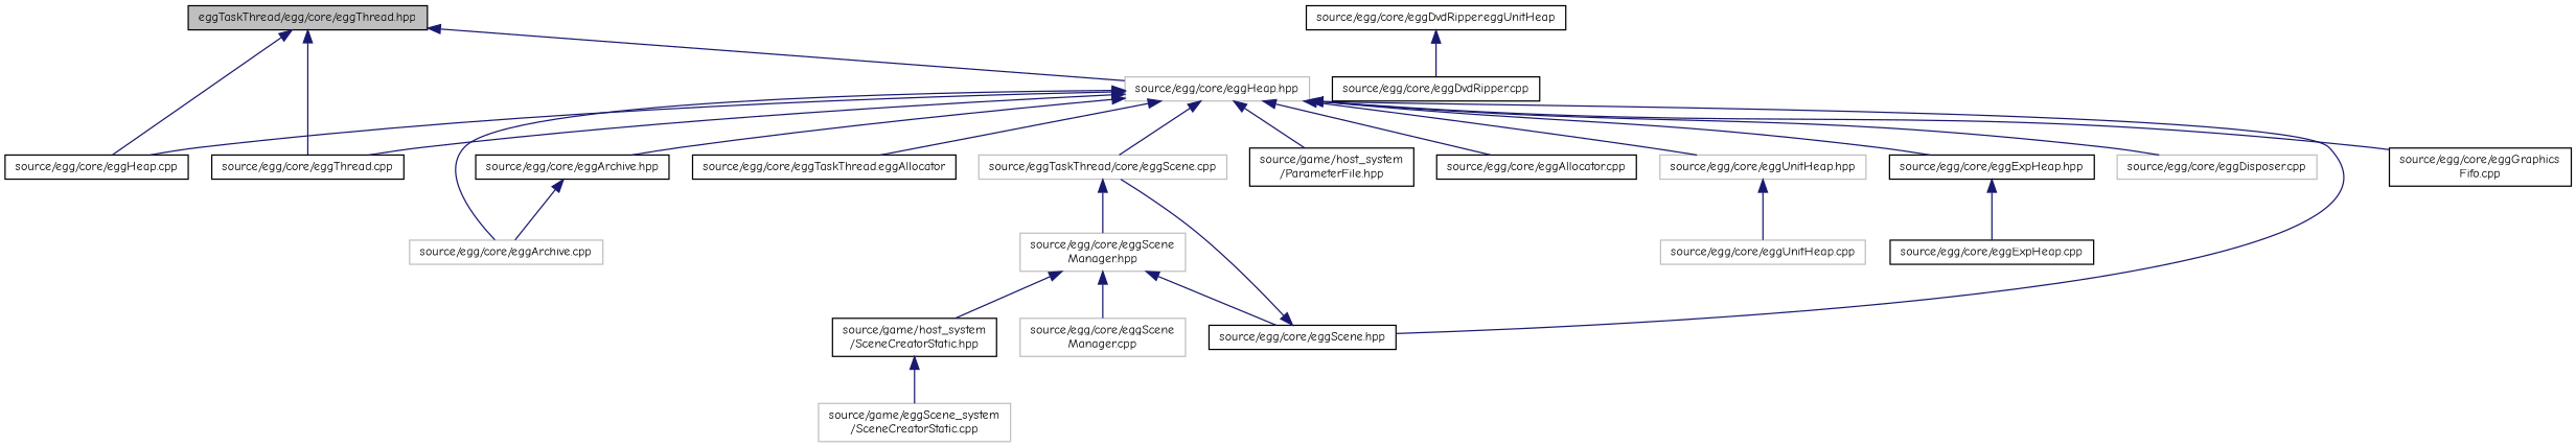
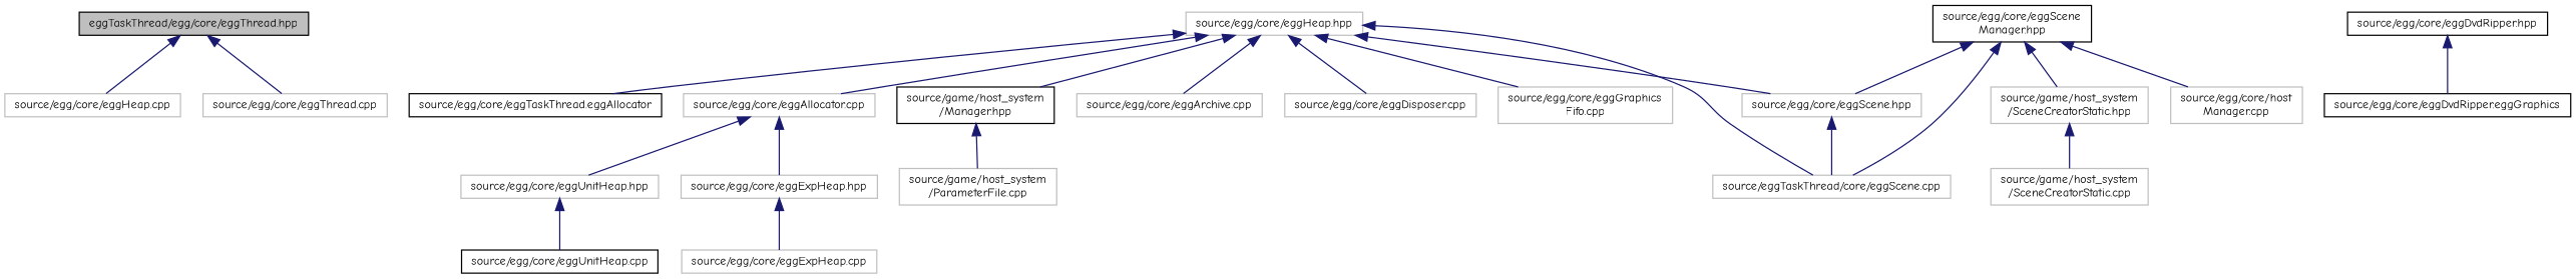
  digraph {
    fontname="Comic Neue"
    node [color=black fillcolor=white fontname="Comic Neue" fontsize=10 shape=record style=filled]
    edge [color=midnightblue dir=back fontname="Comic Neue" fontsize=10 labelfontname=FreeMono labelfontsize=10 style=solid]
    n1 [fillcolor=grey75 fontcolor=black height=0.2 label="eggTaskThread/egg/core/eggThread.hpp" width=0.4]
-   n2 [height=0.2 label="source/egg/core/eggHeap.cpp" width=0.4]
+   n2 [color=grey75 height=0.2 label="source/egg/core/eggHeap.cpp" width=0.4]
    n3 [color=grey75 height=0.2 label="source/egg/core/eggHeap.hpp" width=0.4]
-   n4 [height=0.2 label="source/egg/core/eggThread.cpp" width=0.4]
-   n5 [height=0.2 label="source/egg/core/eggAllocator.cpp" width=0.4]
-   n6 [height=0.2 label="source/egg/core/eggArchive.hpp" width=0.4]
+   n4 [color=grey75 height=0.2 label="source/egg/core/eggThread.cpp" width=0.4]
+   n5 [color=grey75 height=0.2 label="source/egg/core/eggAllocator.cpp" width=0.4]
    n7 [color=grey75 height=0.2 label="source/egg/core/eggDisposer.cpp" width=0.4]
-   n8 [height=0.2 label="source/egg/core/eggExpHeap.hpp" width=0.4]
-   n9 [height=0.2 label="source/egg/core/eggGraphics\lFifo.cpp" width=0.4]
+   n8 [color=grey75 height=0.2 label="source/egg/core/eggExpHeap.hpp" width=0.4]
+   n9 [color=grey75 height=0.2 label="source/egg/core/eggGraphics\lFifo.cpp" width=0.4]
    n10 [color=grey75 height=0.2 label="source/eggTaskThread/core/eggScene.cpp" width=0.4]
-   n11 [height=0.2 label="source/egg/core/eggScene.hpp" width=0.4]
+   n11 [color=grey75 height=0.2 label="source/egg/core/eggScene.hpp" width=0.4]
    n12 [height=0.2 label="source/egg/core/eggTaskThread.eggAllocator" width=0.4]
    n13 [color=grey75 height=0.2 label="source/egg/core/eggUnitHeap.hpp" width=0.4]
-   n14 [height=0.2 label="source/game/host_system\l/ParameterFile.hpp" width=0.4]
+   n14 [height=0.2 label="source/game/host_system\l/Manager.hpp" width=0.4]
    n15 [color=grey75 height=0.2 label="source/egg/core/eggArchive.cpp" width=0.4]
-   n16 [height=0.2 label="source/egg/core/eggDvdRipper.eggUnitHeap" width=0.4]
-   n17 [height=0.2 label="source/egg/core/eggDvdRipper.cpp" width=0.4]
-   n18 [height=0.2 label="source/egg/core/eggExpHeap.cpp" width=0.4]
-   n19 [color=grey75 height=0.2 label="source/egg/core/eggUnitHeap.cpp" width=0.4]
-   n21 [color=grey75 height=0.2 label="source/egg/core/eggScene\lManager.hpp" width=0.4]
-   n22 [color=grey75 height=0.2 label="source/egg/core/eggScene\lManager.cpp" width=0.4]
-   n23 [height=0.2 label="source/game/host_system\l/SceneCreatorStatic.hpp" width=0.4]
-   n24 [color=grey75 height=0.2 label="source/game/eggScene_system\l/SceneCreatorStatic.cpp" width=0.4]
+   n16 [height=0.2 label="source/egg/core/eggDvdRipper.hpp" width=0.4]
+   n17 [height=0.2 label="source/egg/core/eggDvdRipper.eggGraphics" width=0.4]
+   n18 [color=grey75 height=0.2 label="source/egg/core/eggExpHeap.cpp" width=0.4]
+   n19 [height=0.2 label="source/egg/core/eggUnitHeap.cpp" width=0.4]
+   n20 [color=grey75 height=0.2 label="source/game/host_system\l/ParameterFile.cpp" width=0.4]
+   n21 [height=0.2 label="source/egg/core/eggScene\lManager.hpp" width=0.4]
+   n22 [color=grey75 height=0.2 label="source/egg/core/host\lManager.cpp" width=0.4]
+   n23 [color=grey75 height=0.2 label="source/game/host_system\l/SceneCreatorStatic.hpp" width=0.4]
+   n24 [color=grey75 height=0.2 label="source/game/host_system\l/SceneCreatorStatic.cpp" width=0.4]
    n1 -> n2
-   n1 -> n3
    n1 -> n4
-   n3 -> n2
-   n3 -> n4
    n3 -> n5
-   n3 -> n6
    n3 -> n7
-   n3 -> n8
+   n5 -> n8
    n3 -> n9
    n3 -> n10
    n3 -> n11
    n3 -> n12
-   n3 -> n13
+   n5 -> n13
    n3 -> n14
    n3 -> n15
-   n6 -> n15
    n8 -> n18
    n11 -> n10
    n13 -> n19
+   n14 -> n20
    n16 -> n17
-   n10 -> n21
+   n21 -> n10
    n21 -> n11
    n21 -> n22
    n21 -> n23
    n23 -> n24
  }
